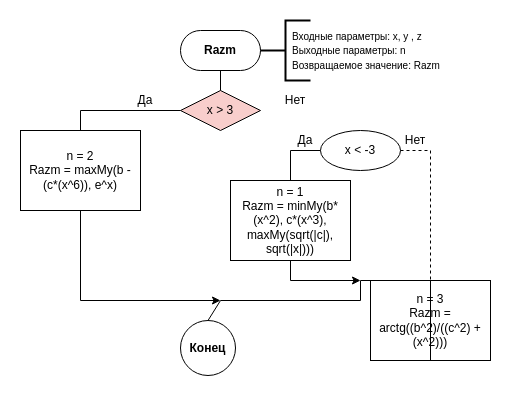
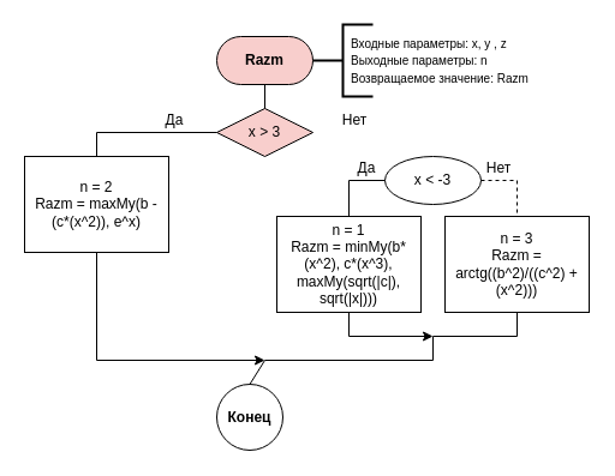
  <mxCell id="0" />
  <mxCell id="1" parent="0" />
  <mxCell id="2" value="x &amp;gt; 3" style="rhombus;whiteSpace=wrap;html=1;fillColor=#f8cecc;" parent="1" vertex="1"><mxGeometry x="180" y="90" width="80" height="40" as="geometry" /></mxCell>
  <mxCell id="3" value="" style="endArrow=none;html=1;rounded=0;entryX=0.5;entryY=1;entryDx=0;entryDy=0;entryPerimeter=0;exitX=0.5;exitY=0;exitDx=0;exitDy=0;" parent="1" source="2" edge="1"><mxGeometry width="50" height="50" relative="1" as="geometry"><mxPoint x="30" y="180" as="sourcePoint" /><mxPoint x="220" y="70" as="targetPoint" /></mxGeometry></mxCell>
  <mxCell id="4" value="x &amp;lt; -3" style="ellipse;whiteSpace=wrap;html=1;" parent="1" vertex="1"><mxGeometry x="320" y="130" width="80" height="40" as="geometry" /></mxCell>
  <mxCell id="5" value="Нет" style="text;html=1;strokeColor=none;fillColor=none;align=center;verticalAlign=middle;whiteSpace=wrap;rounded=0;" parent="1" vertex="1"><mxGeometry x="280" y="90" width="30" height="20" as="geometry" /></mxCell>
  <mxCell id="6" value="" style="endArrow=none;html=1;rounded=0;entryX=0;entryY=0.5;entryDx=0;entryDy=0;" parent="1" target="2" edge="1"><mxGeometry width="50" height="50" relative="1" as="geometry"><mxPoint x="80" y="130" as="sourcePoint" /><mxPoint x="140" y="110" as="targetPoint" /><Array as="points"><mxPoint x="80" y="110" /></Array></mxGeometry></mxCell>
  <mxCell id="7" value="Да" style="text;html=1;strokeColor=none;fillColor=none;align=center;verticalAlign=middle;whiteSpace=wrap;rounded=0;" parent="1" vertex="1"><mxGeometry x="130" y="90" width="30" height="20" as="geometry" /></mxCell>
  <mxCell id="8" value="n = 1&lt;br&gt;Razm = minMy(b*(x^2), c*(x^3), maxMy(sqrt(|c|), sqrt(|x|)))" style="rounded=0;whiteSpace=wrap;html=1;" parent="1" vertex="1"><mxGeometry x="230" y="180" width="120" height="80" as="geometry" /></mxCell>
  <mxCell id="9" value="" style="endArrow=none;html=1;rounded=0;entryX=0.5;entryY=1;entryDx=0;entryDy=0;exitX=0.5;exitY=0;exitDx=0;exitDy=0;" parent="1" target="8" edge="1"><mxGeometry width="50" height="50" relative="1" as="geometry"><mxPoint x="290" y="260" as="sourcePoint" /><mxPoint x="520" y="250" as="targetPoint" /></mxGeometry></mxCell>
  <mxCell id="10" value="" style="endArrow=none;html=1;rounded=0;entryX=0;entryY=0.5;entryDx=0;entryDy=0;exitX=0.5;exitY=0;exitDx=0;exitDy=0;" parent="1" source="8" target="4" edge="1"><mxGeometry width="50" height="50" relative="1" as="geometry"><mxPoint x="100" y="230" as="sourcePoint" /><mxPoint x="150" y="180" as="targetPoint" /><Array as="points"><mxPoint x="290" y="150" /></Array></mxGeometry></mxCell>
  <mxCell id="11" value="Да" style="text;html=1;strokeColor=none;fillColor=none;align=center;verticalAlign=middle;whiteSpace=wrap;rounded=0;" parent="1" vertex="1"><mxGeometry x="290" y="130" width="30" height="20" as="geometry" /></mxCell>
- <mxCell id="12" value="n = 2&lt;br&gt;Razm = maxMy(b - (c*(x^6)), e^x)" style="rounded=0;whiteSpace=wrap;html=1;" parent="1" vertex="1"><mxGeometry x="20" y="130" width="120" height="80" as="geometry" /></mxCell>
- <mxCell id="13" value="n = 3&lt;br&gt;Razm = arctg((b^2)/((c^2) + (x^2)))" style="rounded=0;whiteSpace=wrap;html=1;" parent="1" vertex="1"><mxGeometry x="370" y="280" width="120" height="80" as="geometry" /></mxCell>
+ <mxCell id="12" value="n = 2&lt;br&gt;Razm = maxMy(b - (c*(x^2)), e^x)" style="rounded=0;whiteSpace=wrap;html=1;" parent="1" vertex="1"><mxGeometry x="20" y="130" width="120" height="80" as="geometry" /></mxCell>
+ <mxCell id="13" value="n = 3&lt;br&gt;Razm = arctg((b^2)/((c^2) + (x^2)))" style="rounded=0;whiteSpace=wrap;html=1;" parent="1" vertex="1"><mxGeometry x="370" y="180" width="120" height="80" as="geometry" /></mxCell>
  <mxCell id="14" value="" style="endArrow=none;html=1;rounded=0;exitX=1;exitY=0.5;exitDx=0;exitDy=0;entryX=0.5;entryY=0;entryDx=0;entryDy=0;dashed=1;" parent="1" source="4" target="13" edge="1"><mxGeometry width="50" height="50" relative="1" as="geometry"><mxPoint x="510" y="130" as="sourcePoint" /><mxPoint x="560" y="80" as="targetPoint" /><Array as="points"><mxPoint x="430" y="150" /></Array></mxGeometry></mxCell>
  <mxCell id="15" value="Нет" style="text;html=1;strokeColor=none;fillColor=none;align=center;verticalAlign=middle;whiteSpace=wrap;rounded=0;" parent="1" vertex="1"><mxGeometry x="400" y="130" width="30" height="20" as="geometry" /></mxCell>
  <mxCell id="16" value="" style="endArrow=none;html=1;rounded=0;exitX=0.5;exitY=0;exitDx=0;exitDy=0;" parent="1" source="18" edge="1"><mxGeometry width="50" height="50" relative="1" as="geometry"><mxPoint x="240" y="870" as="sourcePoint" /><mxPoint x="220" y="300" as="targetPoint" /></mxGeometry></mxCell>
- <mxCell id="17" value="&lt;b&gt;Razm&lt;/b&gt;" style="rounded=1;whiteSpace=wrap;html=1;arcSize=50;" parent="1" vertex="1"><mxGeometry x="180" y="30" width="80" height="40" as="geometry" /></mxCell>
+ <mxCell id="17" value="&lt;b&gt;Razm&lt;/b&gt;" style="rounded=1;whiteSpace=wrap;html=1;arcSize=50;fillColor=#f8cecc;" parent="1" vertex="1"><mxGeometry x="180" y="30" width="80" height="40" as="geometry" /></mxCell>
  <mxCell id="18" value="&lt;b&gt;Конец&lt;/b&gt;" style="rounded=1;whiteSpace=wrap;html=1;arcSize=50;" parent="1" vertex="1"><mxGeometry x="180" y="320" width="55" height="55" as="geometry" /></mxCell>
  <mxCell id="19" value="" style="group" parent="1" vertex="1" connectable="0"><mxGeometry x="260" y="20" width="220" height="60" as="geometry" /></mxCell>
  <mxCell id="20" value="" style="strokeWidth=2;html=1;shape=mxgraph.flowchart.annotation_2;align=left;labelPosition=right;pointerEvents=1;fontFamily=Helvetica;" parent="19" vertex="1"><mxGeometry width="50" height="60" as="geometry" /></mxCell>
  <mxCell id="21" value="&lt;div style=&quot;&quot;&gt;&lt;font size=&quot;1&quot;&gt;Входные параметры: x, y , z&lt;/font&gt;&lt;/div&gt;&lt;div style=&quot;&quot;&gt;&lt;font size=&quot;1&quot;&gt;Выходные параметры: n&lt;/font&gt;&lt;/div&gt;&lt;div style=&quot;&quot;&gt;&lt;font size=&quot;1&quot;&gt;Возвращаемое значение: Razm&lt;/font&gt;&lt;/div&gt;" style="text;html=1;strokeColor=none;fillColor=none;align=left;verticalAlign=middle;whiteSpace=wrap;rounded=0;fontFamily=Helvetica;" parent="19" vertex="1"><mxGeometry x="30" width="190" height="60" as="geometry" /></mxCell>
  <mxCell id="22" value="" style="endArrow=classic;html=1;rounded=0;exitX=0.5;exitY=1;exitDx=0;exitDy=0;" edge="1" parent="1" source="8"><mxGeometry width="50" height="50" relative="1" as="geometry"><mxPoint x="-10" y="310" as="sourcePoint" /><mxPoint x="360" y="280" as="targetPoint" /><Array as="points"><mxPoint x="290" y="280" /></Array></mxGeometry></mxCell>
  <mxCell id="23" value="" style="endArrow=none;html=1;rounded=0;entryX=0.5;entryY=1;entryDx=0;entryDy=0;" edge="1" parent="1" target="13"><mxGeometry width="50" height="50" relative="1" as="geometry"><mxPoint x="360" y="280" as="sourcePoint" /><mxPoint x="220" y="310" as="targetPoint" /><Array as="points"><mxPoint x="430" y="280" /></Array></mxGeometry></mxCell>
  <mxCell id="24" value="" style="endArrow=classic;html=1;rounded=0;exitX=0.5;exitY=1;exitDx=0;exitDy=0;" edge="1" parent="1" source="12"><mxGeometry width="50" height="50" relative="1" as="geometry"><mxPoint x="60" y="330" as="sourcePoint" /><mxPoint x="220" y="300" as="targetPoint" /><Array as="points"><mxPoint x="80" y="300" /></Array></mxGeometry></mxCell>
  <mxCell id="25" value="" style="endArrow=none;html=1;rounded=0;" edge="1" parent="1"><mxGeometry width="50" height="50" relative="1" as="geometry"><mxPoint x="220" y="300" as="sourcePoint" /><mxPoint x="360" y="280" as="targetPoint" /><Array as="points"><mxPoint x="360" y="300" /></Array></mxGeometry></mxCell>
